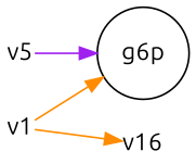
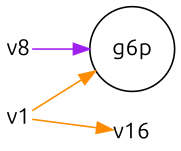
  digraph {
    fontname=Ubuntu
    rankdir=LR
    node [fontname=Ubuntu shape=plain]
    edge [color=darkorange fontname=Ubuntu]
    g6p [shape=circle]
    v1
    v16
-   v5
+   v5 [label=v8]
    v1 -> g6p
    v1 -> v16
    v5 -> g6p [color=purple]
  }
